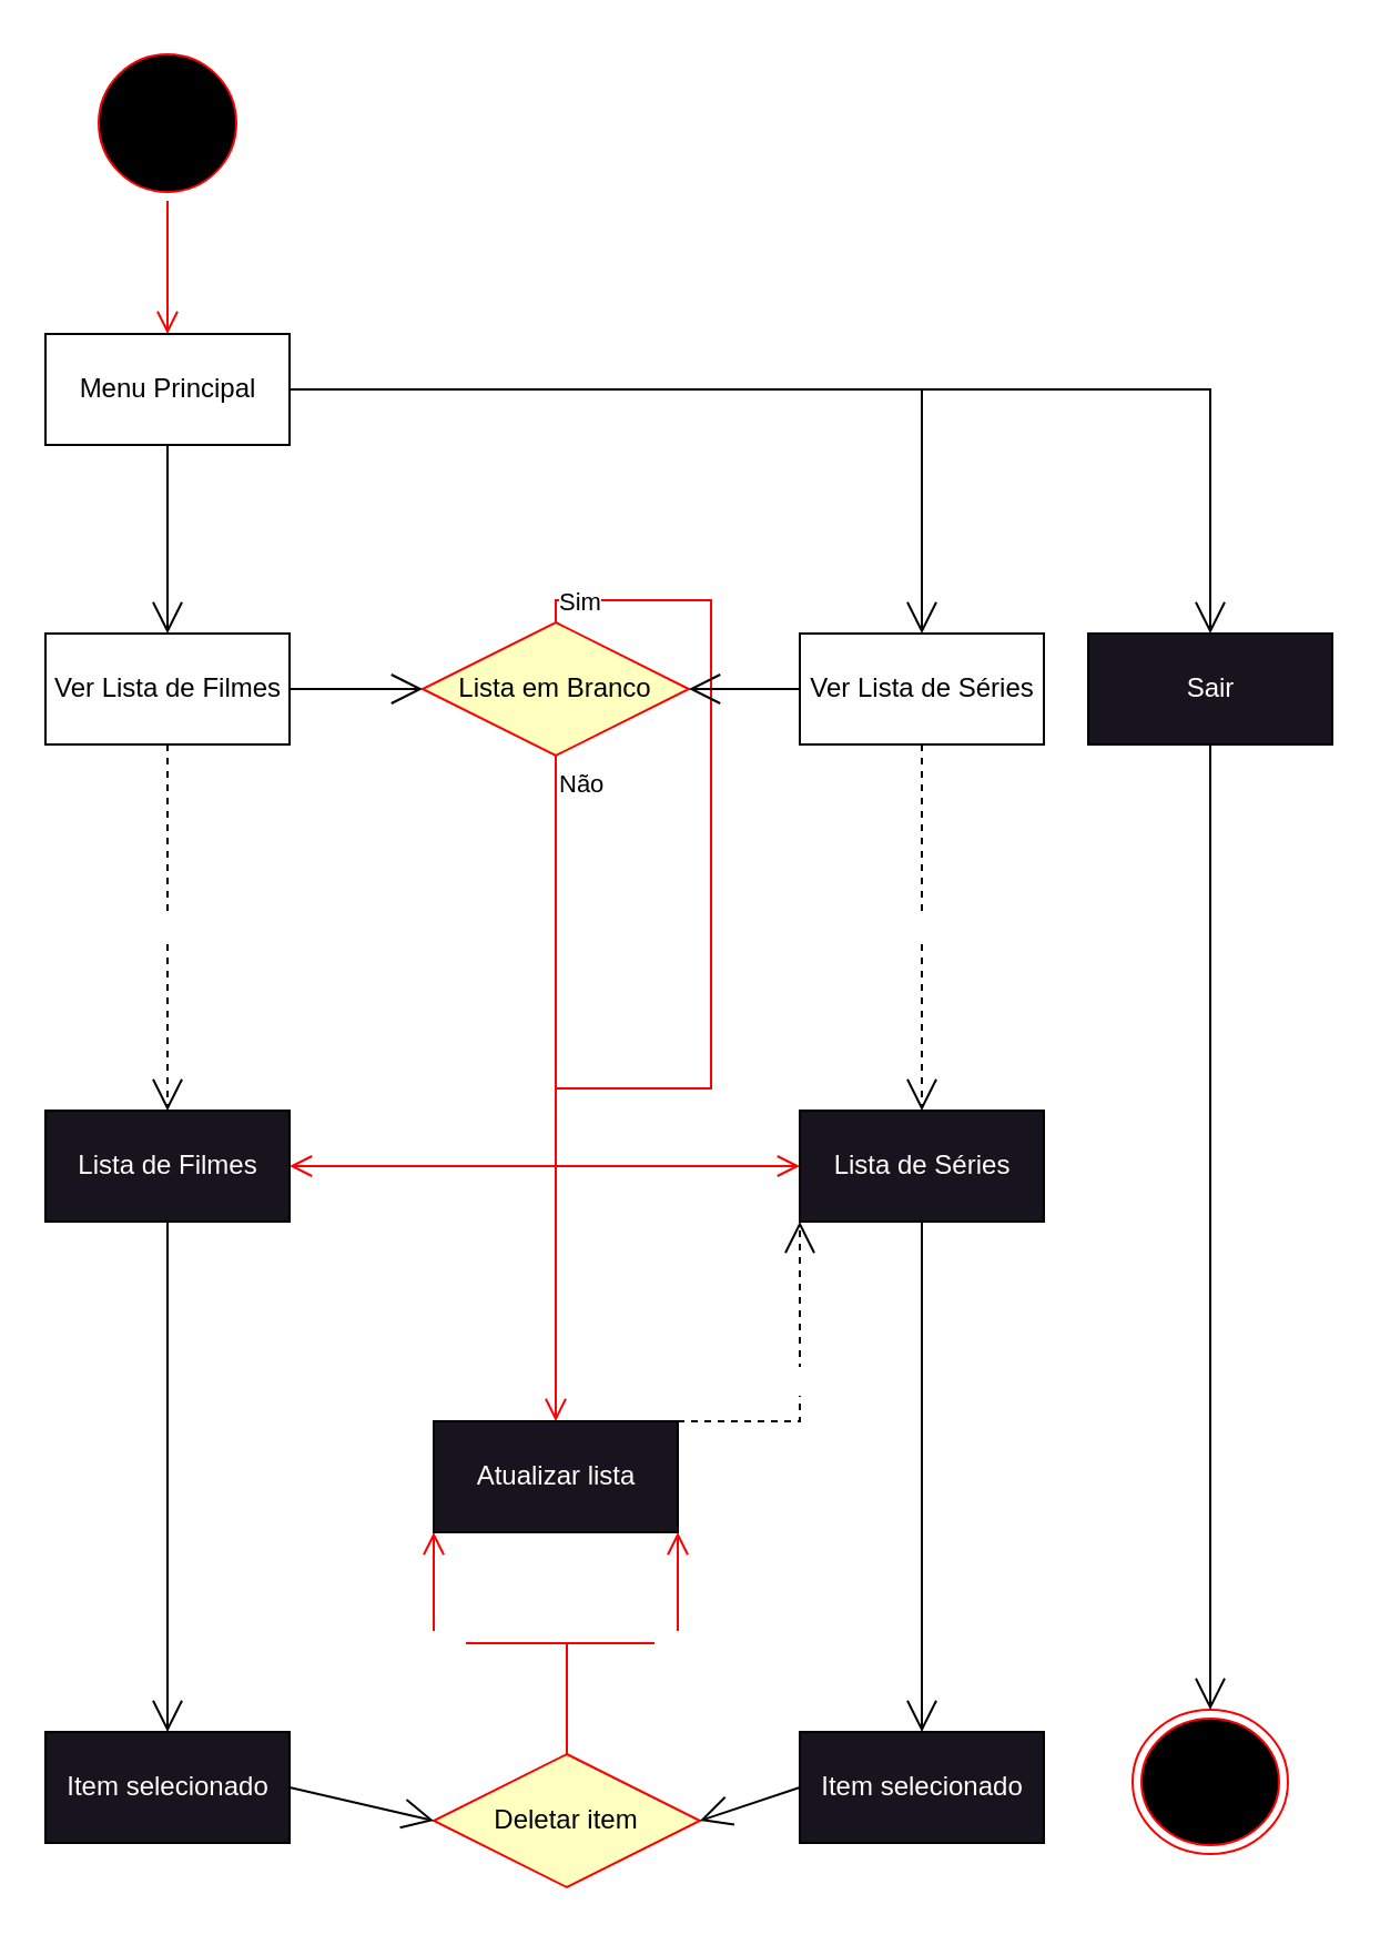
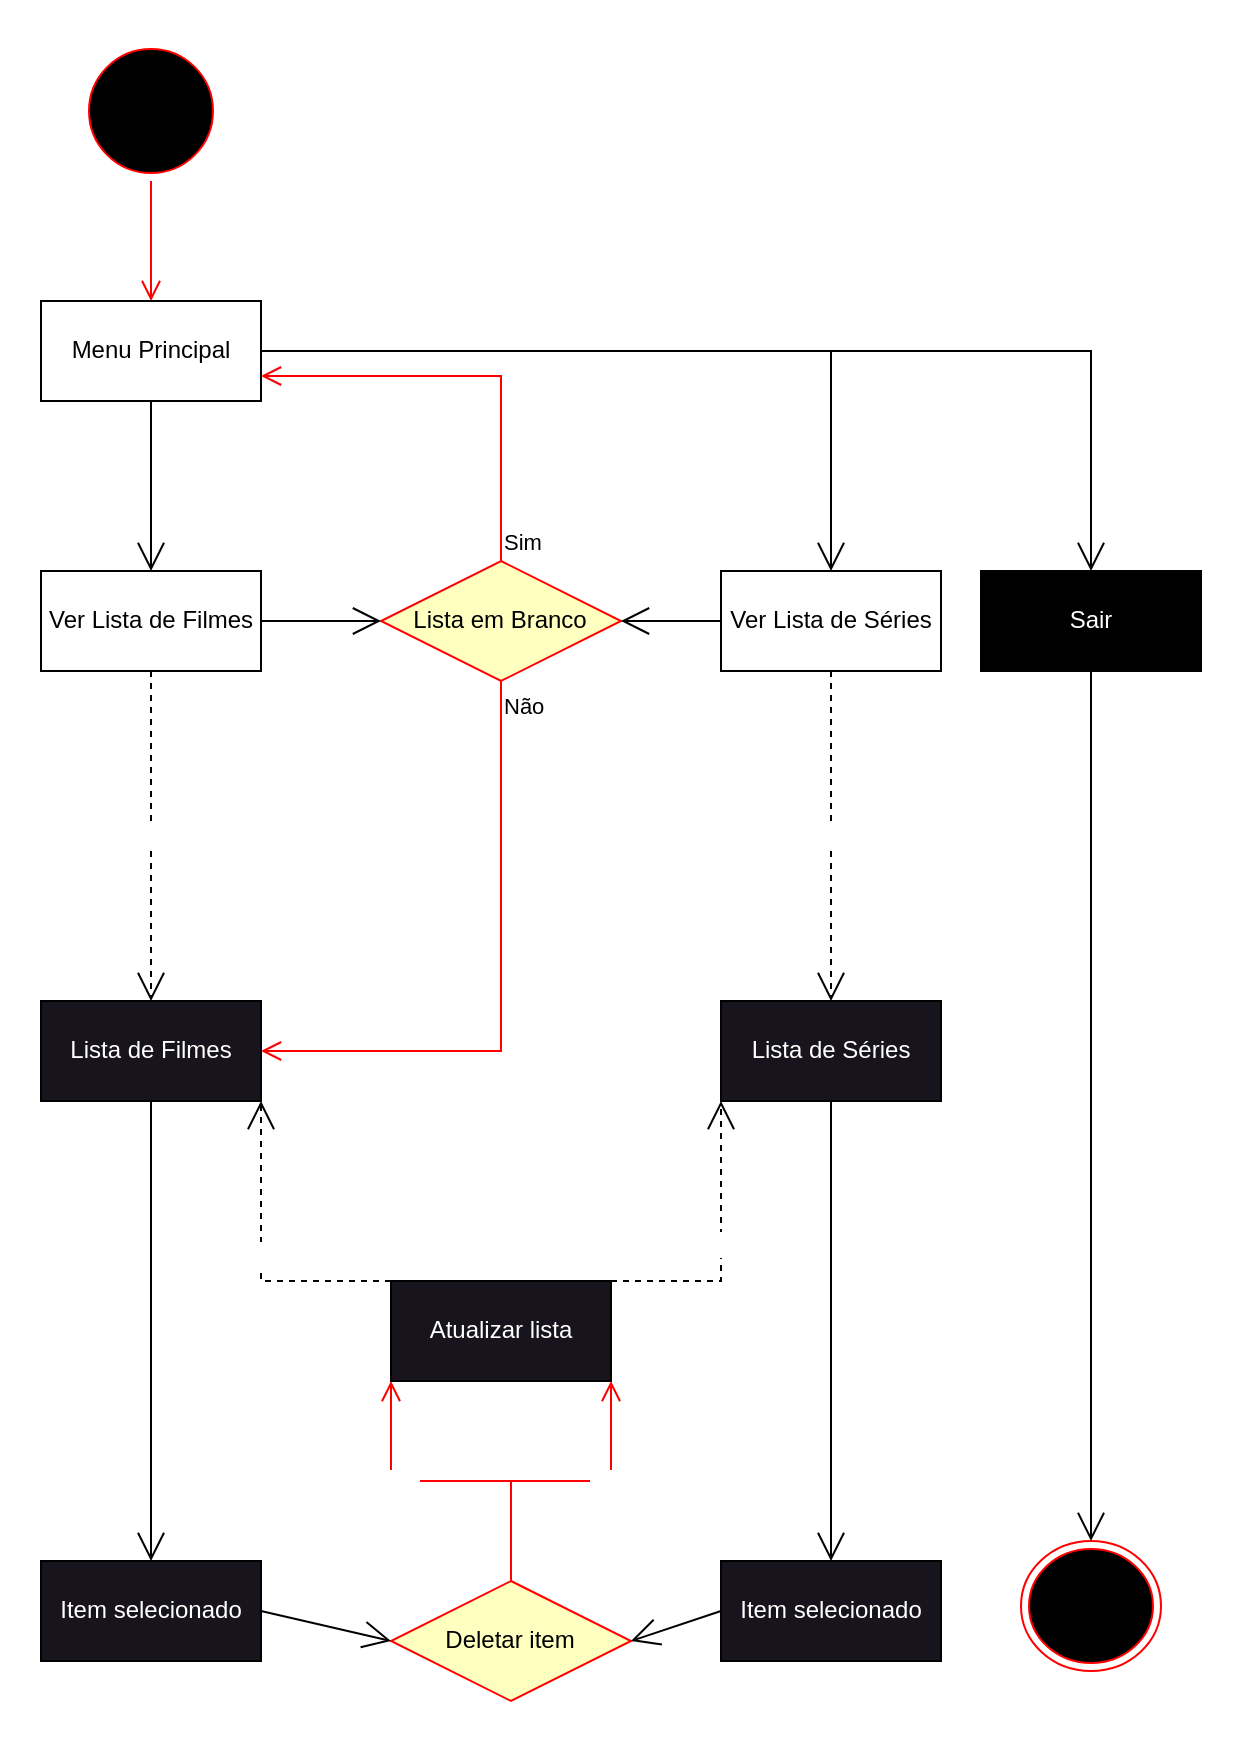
  <mxCell id="0" />
  <mxCell id="1" parent="0" />
  <mxCell id="2" value="" style="ellipse;html=1;shape=startState;fillColor=#000000;strokeColor=#ff0000;" vertex="1" parent="1"><mxGeometry x="40" y="20" width="70" height="70" as="geometry" /></mxCell>
  <mxCell id="3" value="" style="edgeStyle=orthogonalEdgeStyle;html=1;verticalAlign=bottom;endArrow=open;endSize=8;strokeColor=#ff0000;rounded=0;entryX=0.5;entryY=0;entryDx=0;entryDy=0;" edge="1" source="2" parent="1" target="4"><mxGeometry relative="1" as="geometry"><mxPoint x="-120" y="150" as="targetPoint" /></mxGeometry></mxCell>
  <mxCell id="4" value="&lt;div&gt;Menu Principal&lt;/div&gt;" style="html=1;" vertex="1" parent="1"><mxGeometry x="20" y="150" width="110" height="50" as="geometry" /></mxCell>
  <mxCell id="5" value="Ver Lista de Filmes" style="html=1;" vertex="1" parent="1"><mxGeometry x="20" y="285" width="110" height="50" as="geometry" /></mxCell>
  <mxCell id="6" value="Ver Lista de Séries" style="html=1;" vertex="1" parent="1"><mxGeometry x="360" y="285" width="110" height="50" as="geometry" /></mxCell>
  <mxCell id="7" value="" style="endArrow=open;endFill=1;endSize=12;html=1;rounded=0;exitX=1;exitY=0.5;exitDx=0;exitDy=0;entryX=0.5;entryY=0;entryDx=0;entryDy=0;" edge="1" parent="1" source="4" target="6"><mxGeometry width="160" relative="1" as="geometry"><mxPoint x="114" y="185" as="sourcePoint" /><mxPoint x="-115" y="250" as="targetPoint" /><Array as="points"><mxPoint x="415" y="175" /></Array></mxGeometry></mxCell>
  <mxCell id="8" value="" style="endArrow=open;endFill=1;endSize=12;html=1;rounded=0;exitX=0.5;exitY=1;exitDx=0;exitDy=0;entryX=0.5;entryY=0;entryDx=0;entryDy=0;" edge="1" parent="1" source="4" target="5"><mxGeometry width="160" relative="1" as="geometry"><mxPoint x="210" y="230" as="sourcePoint" /><mxPoint x="370" y="230" as="targetPoint" /></mxGeometry></mxCell>
  <mxCell id="9" value="&lt;font color=&quot;#000000&quot;&gt;Lista em Branco&lt;br&gt;&lt;/font&gt;" style="rhombus;whiteSpace=wrap;html=1;fillColor=#ffffc0;strokeColor=#ff0000;" vertex="1" parent="1"><mxGeometry x="190" y="280" width="120" height="60" as="geometry" /></mxCell>
- <mxCell id="10" value="Sim" style="edgeStyle=orthogonalEdgeStyle;html=1;align=left;verticalAlign=bottom;endArrow=open;endSize=8;strokeColor=#ff0000;rounded=0;exitX=0.5;exitY=0;exitDx=0;exitDy=0;" edge="1" source="9" parent="1" target="34"><mxGeometry x="-1" relative="1" as="geometry"><mxPoint x="300" y="390" as="targetPoint" /></mxGeometry></mxCell>
+ <mxCell id="10" value="Sim" style="edgeStyle=orthogonalEdgeStyle;html=1;align=left;verticalAlign=bottom;endArrow=open;endSize=8;strokeColor=#ff0000;rounded=0;entryX=1;entryY=0.75;entryDx=0;entryDy=0;exitX=0.5;exitY=0;exitDx=0;exitDy=0;" edge="1" source="9" parent="1" target="4"><mxGeometry x="-1" relative="1" as="geometry"><mxPoint x="300" y="390" as="targetPoint" /></mxGeometry></mxCell>
  <mxCell id="11" value="Não" style="edgeStyle=orthogonalEdgeStyle;html=1;align=left;verticalAlign=top;endArrow=open;endSize=8;strokeColor=#ff0000;rounded=0;entryX=1;entryY=0.5;entryDx=0;entryDy=0;exitX=0.5;exitY=1;exitDx=0;exitDy=0;" edge="1" source="9" parent="1" target="14"><mxGeometry x="-1" relative="1" as="geometry"><mxPoint x="330" y="390" as="targetPoint" /></mxGeometry></mxCell>
  <mxCell id="12" value="" style="endArrow=open;endFill=1;endSize=12;html=1;rounded=0;fontColor=#000000;exitX=1;exitY=0.5;exitDx=0;exitDy=0;entryX=0;entryY=0.5;entryDx=0;entryDy=0;" edge="1" parent="1" source="5" target="9"><mxGeometry width="160" relative="1" as="geometry"><mxPoint x="100" y="410" as="sourcePoint" /><mxPoint x="260" y="410" as="targetPoint" /></mxGeometry></mxCell>
  <mxCell id="13" value="" style="endArrow=open;endFill=1;endSize=12;html=1;rounded=0;fontColor=#000000;exitX=0;exitY=0.5;exitDx=0;exitDy=0;entryX=1;entryY=0.5;entryDx=0;entryDy=0;" edge="1" parent="1" source="6" target="9"><mxGeometry width="160" relative="1" as="geometry"><mxPoint x="420" y="380" as="sourcePoint" /><mxPoint x="580" y="380" as="targetPoint" /></mxGeometry></mxCell>
  <mxCell id="14" value="&lt;div&gt;&lt;font color=&quot;#ffffff&quot;&gt;Lista de Filmes&lt;/font&gt;&lt;/div&gt;" style="html=1;fontColor=#000000;fillColor=#18141d;" vertex="1" parent="1"><mxGeometry x="20" y="500" width="110" height="50" as="geometry" /></mxCell>
  <mxCell id="15" value="&lt;font color=&quot;#ffffff&quot;&gt;Lista de Séries&lt;/font&gt;" style="html=1;fontColor=#000000;fillColor=#18141d;" vertex="1" parent="1"><mxGeometry x="360" y="500" width="110" height="50" as="geometry" /></mxCell>
  <mxCell id="16" value="Retorna" style="endArrow=open;endSize=12;dashed=1;html=1;rounded=0;fontColor=#ffffff;exitX=0.5;exitY=1;exitDx=0;exitDy=0;entryX=0.5;entryY=0;entryDx=0;entryDy=0;" edge="1" parent="1" source="5" target="14"><mxGeometry width="160" relative="1" as="geometry"><mxPoint x="150" y="390" as="sourcePoint" /><mxPoint x="310" y="390" as="targetPoint" /></mxGeometry></mxCell>
  <mxCell id="17" value="Retorna" style="endArrow=open;endSize=12;dashed=1;html=1;rounded=0;fontColor=#ffffff;exitX=0.5;exitY=1;exitDx=0;exitDy=0;entryX=0.5;entryY=0;entryDx=0;entryDy=0;" edge="1" parent="1" source="6" target="15"><mxGeometry width="160" relative="1" as="geometry"><mxPoint x="169" y="345" as="sourcePoint" /><mxPoint x="169" y="440" as="targetPoint" /></mxGeometry></mxCell>
- <mxCell id="18" value="Não" style="edgeStyle=orthogonalEdgeStyle;html=1;align=left;verticalAlign=top;endArrow=open;endSize=8;strokeColor=#ff0000;rounded=0;entryX=0;entryY=0.5;entryDx=0;entryDy=0;exitX=0.5;exitY=1;exitDx=0;exitDy=0;" edge="1" parent="1" source="9" target="15"><mxGeometry x="-1" relative="1" as="geometry"><mxPoint x="350" y="545" as="targetPoint" /><mxPoint x="406" y="400" as="sourcePoint" /></mxGeometry></mxCell>
- <mxCell id="19" value="Sair" style="html=1;fontColor=#ffffff;fillColor=#18141d;" vertex="1" parent="1"><mxGeometry x="490" y="285" width="110" height="50" as="geometry" /></mxCell>
+ <mxCell id="19" value="Sair" style="html=1;fontColor=#ffffff;fillColor=#000000;" vertex="1" parent="1"><mxGeometry x="490" y="285" width="110" height="50" as="geometry" /></mxCell>
  <mxCell id="20" value="" style="endArrow=open;endFill=1;endSize=12;html=1;rounded=0;fontColor=#ffffff;exitX=1;exitY=0.5;exitDx=0;exitDy=0;entryX=0.5;entryY=0;entryDx=0;entryDy=0;" edge="1" parent="1" source="4" target="19"><mxGeometry width="160" relative="1" as="geometry"><mxPoint x="440" y="170" as="sourcePoint" /><mxPoint x="600" y="170" as="targetPoint" /><Array as="points"><mxPoint x="545" y="175" /></Array></mxGeometry></mxCell>
  <mxCell id="21" value="" style="ellipse;html=1;shape=endState;fillColor=#000000;strokeColor=#ff0000;fontColor=#ffffff;" vertex="1" parent="1"><mxGeometry x="510" y="770" width="70" height="65" as="geometry" /></mxCell>
  <mxCell id="22" value="" style="endArrow=open;endFill=1;endSize=12;html=1;rounded=0;fontColor=#ffffff;exitX=0.5;exitY=1;exitDx=0;exitDy=0;" edge="1" parent="1" source="19" target="21"><mxGeometry width="160" relative="1" as="geometry"><mxPoint x="520" y="410" as="sourcePoint" /><mxPoint x="680" y="410" as="targetPoint" /></mxGeometry></mxCell>
  <mxCell id="23" value="Item selecionado" style="html=1;fontColor=#ffffff;fillColor=#18141d;" vertex="1" parent="1"><mxGeometry x="20" y="780" width="110" height="50" as="geometry" /></mxCell>
  <mxCell id="24" value="Item selecionado" style="html=1;fontColor=#ffffff;fillColor=#18141d;" vertex="1" parent="1"><mxGeometry x="360" y="780" width="110" height="50" as="geometry" /></mxCell>
  <mxCell id="25" value="" style="endArrow=open;endFill=1;endSize=12;html=1;rounded=0;fontColor=#ffffff;exitX=0.5;exitY=1;exitDx=0;exitDy=0;entryX=0.5;entryY=0;entryDx=0;entryDy=0;" edge="1" parent="1" source="14" target="23"><mxGeometry width="160" relative="1" as="geometry"><mxPoint x="-110" y="630" as="sourcePoint" /><mxPoint x="-20" y="610" as="targetPoint" /></mxGeometry></mxCell>
  <mxCell id="26" value="" style="endArrow=open;endFill=1;endSize=12;html=1;rounded=0;fontColor=#ffffff;exitX=0.5;exitY=1;exitDx=0;exitDy=0;entryX=0.5;entryY=0;entryDx=0;entryDy=0;" edge="1" parent="1" source="15" target="24"><mxGeometry width="160" relative="1" as="geometry"><mxPoint x="85" y="560" as="sourcePoint" /><mxPoint x="85" y="678" as="targetPoint" /></mxGeometry></mxCell>
  <mxCell id="27" value="&lt;font color=&quot;#000000&quot;&gt;Deletar item&lt;br&gt;&lt;/font&gt;" style="rhombus;whiteSpace=wrap;html=1;fillColor=#ffffc0;strokeColor=#ff0000;" vertex="1" parent="1"><mxGeometry x="195" y="790" width="120" height="60" as="geometry" /></mxCell>
  <mxCell id="28" value="" style="edgeStyle=orthogonalEdgeStyle;html=1;align=left;verticalAlign=top;endArrow=open;endSize=8;strokeColor=#ff0000;rounded=0;exitX=0.5;exitY=0;exitDx=0;exitDy=0;entryX=0;entryY=1;entryDx=0;entryDy=0;" edge="1" parent="1" source="27" target="34"><mxGeometry x="-1" relative="1" as="geometry"><mxPoint x="130" y="630" as="targetPoint" /></mxGeometry></mxCell>
  <mxCell id="29" value="Não" style="edgeLabel;html=1;align=center;verticalAlign=middle;resizable=0;points=[];fontColor=#FFFFFF;" vertex="1" connectable="0" parent="28"><mxGeometry x="-0.151" relative="1" as="geometry"><mxPoint x="-39" as="offset" /></mxGeometry></mxCell>
  <mxCell id="30" value="" style="edgeStyle=orthogonalEdgeStyle;html=1;align=left;verticalAlign=top;endArrow=open;endSize=8;strokeColor=#ff0000;rounded=0;exitX=0.5;exitY=0;exitDx=0;exitDy=0;entryX=1;entryY=1;entryDx=0;entryDy=0;" edge="1" parent="1" source="27" target="34"><mxGeometry x="-1" relative="1" as="geometry"><mxPoint x="360" y="630" as="targetPoint" /><mxPoint x="406" y="788" as="sourcePoint" /></mxGeometry></mxCell>
  <mxCell id="31" value="&lt;font color=&quot;#FFFFFF&quot;&gt;Sim&lt;/font&gt;" style="edgeLabel;html=1;align=center;verticalAlign=middle;resizable=0;points=[];fontColor=#000000;" vertex="1" connectable="0" parent="30"><mxGeometry x="0.113" y="1" relative="1" as="geometry"><mxPoint x="15" y="1" as="offset" /></mxGeometry></mxCell>
  <mxCell id="32" value="" style="endArrow=open;endFill=1;endSize=12;html=1;rounded=0;fontColor=#000000;exitX=1;exitY=0.5;exitDx=0;exitDy=0;entryX=0;entryY=0.5;entryDx=0;entryDy=0;" edge="1" parent="1" source="23" target="27"><mxGeometry width="160" relative="1" as="geometry"><mxPoint x="150" y="620" as="sourcePoint" /><mxPoint x="210" y="620" as="targetPoint" /></mxGeometry></mxCell>
  <mxCell id="33" value="" style="endArrow=open;endFill=1;endSize=12;html=1;rounded=0;fontColor=#000000;exitX=0;exitY=0.5;exitDx=0;exitDy=0;entryX=1;entryY=0.5;entryDx=0;entryDy=0;" edge="1" parent="1" source="24" target="27"><mxGeometry width="160" relative="1" as="geometry"><mxPoint x="150" y="330" as="sourcePoint" /><mxPoint x="210" y="330" as="targetPoint" /></mxGeometry></mxCell>
  <mxCell id="34" value="Atualizar lista" style="html=1;fontColor=#FFFFFF;fillColor=#18141d;" vertex="1" parent="1"><mxGeometry x="195" y="640" width="110" height="50" as="geometry" /></mxCell>
+ <mxCell id="35" value="&lt;div&gt;Retorna&lt;/div&gt;" style="endArrow=open;endSize=12;dashed=1;html=1;rounded=0;fontColor=#FFFFFF;exitX=0;exitY=0;exitDx=0;exitDy=0;entryX=1;entryY=1;entryDx=0;entryDy=0;" edge="1" parent="1" source="34" target="14"><mxGeometry x="0.006" width="160" relative="1" as="geometry"><mxPoint x="180" y="600" as="sourcePoint" /><mxPoint x="340" y="600" as="targetPoint" /><Array as="points"><mxPoint x="130" y="640" /></Array><mxPoint as="offset" /></mxGeometry></mxCell>
  <mxCell id="36" value="Retorna" style="endArrow=open;endSize=12;dashed=1;html=1;rounded=0;fontColor=#FFFFFF;exitX=1;exitY=0;exitDx=0;exitDy=0;entryX=0;entryY=1;entryDx=0;entryDy=0;" edge="1" parent="1" source="34" target="15"><mxGeometry width="160" relative="1" as="geometry"><mxPoint x="220" y="590" as="sourcePoint" /><mxPoint x="380" y="590" as="targetPoint" /><Array as="points"><mxPoint x="360" y="640" /></Array></mxGeometry></mxCell>
